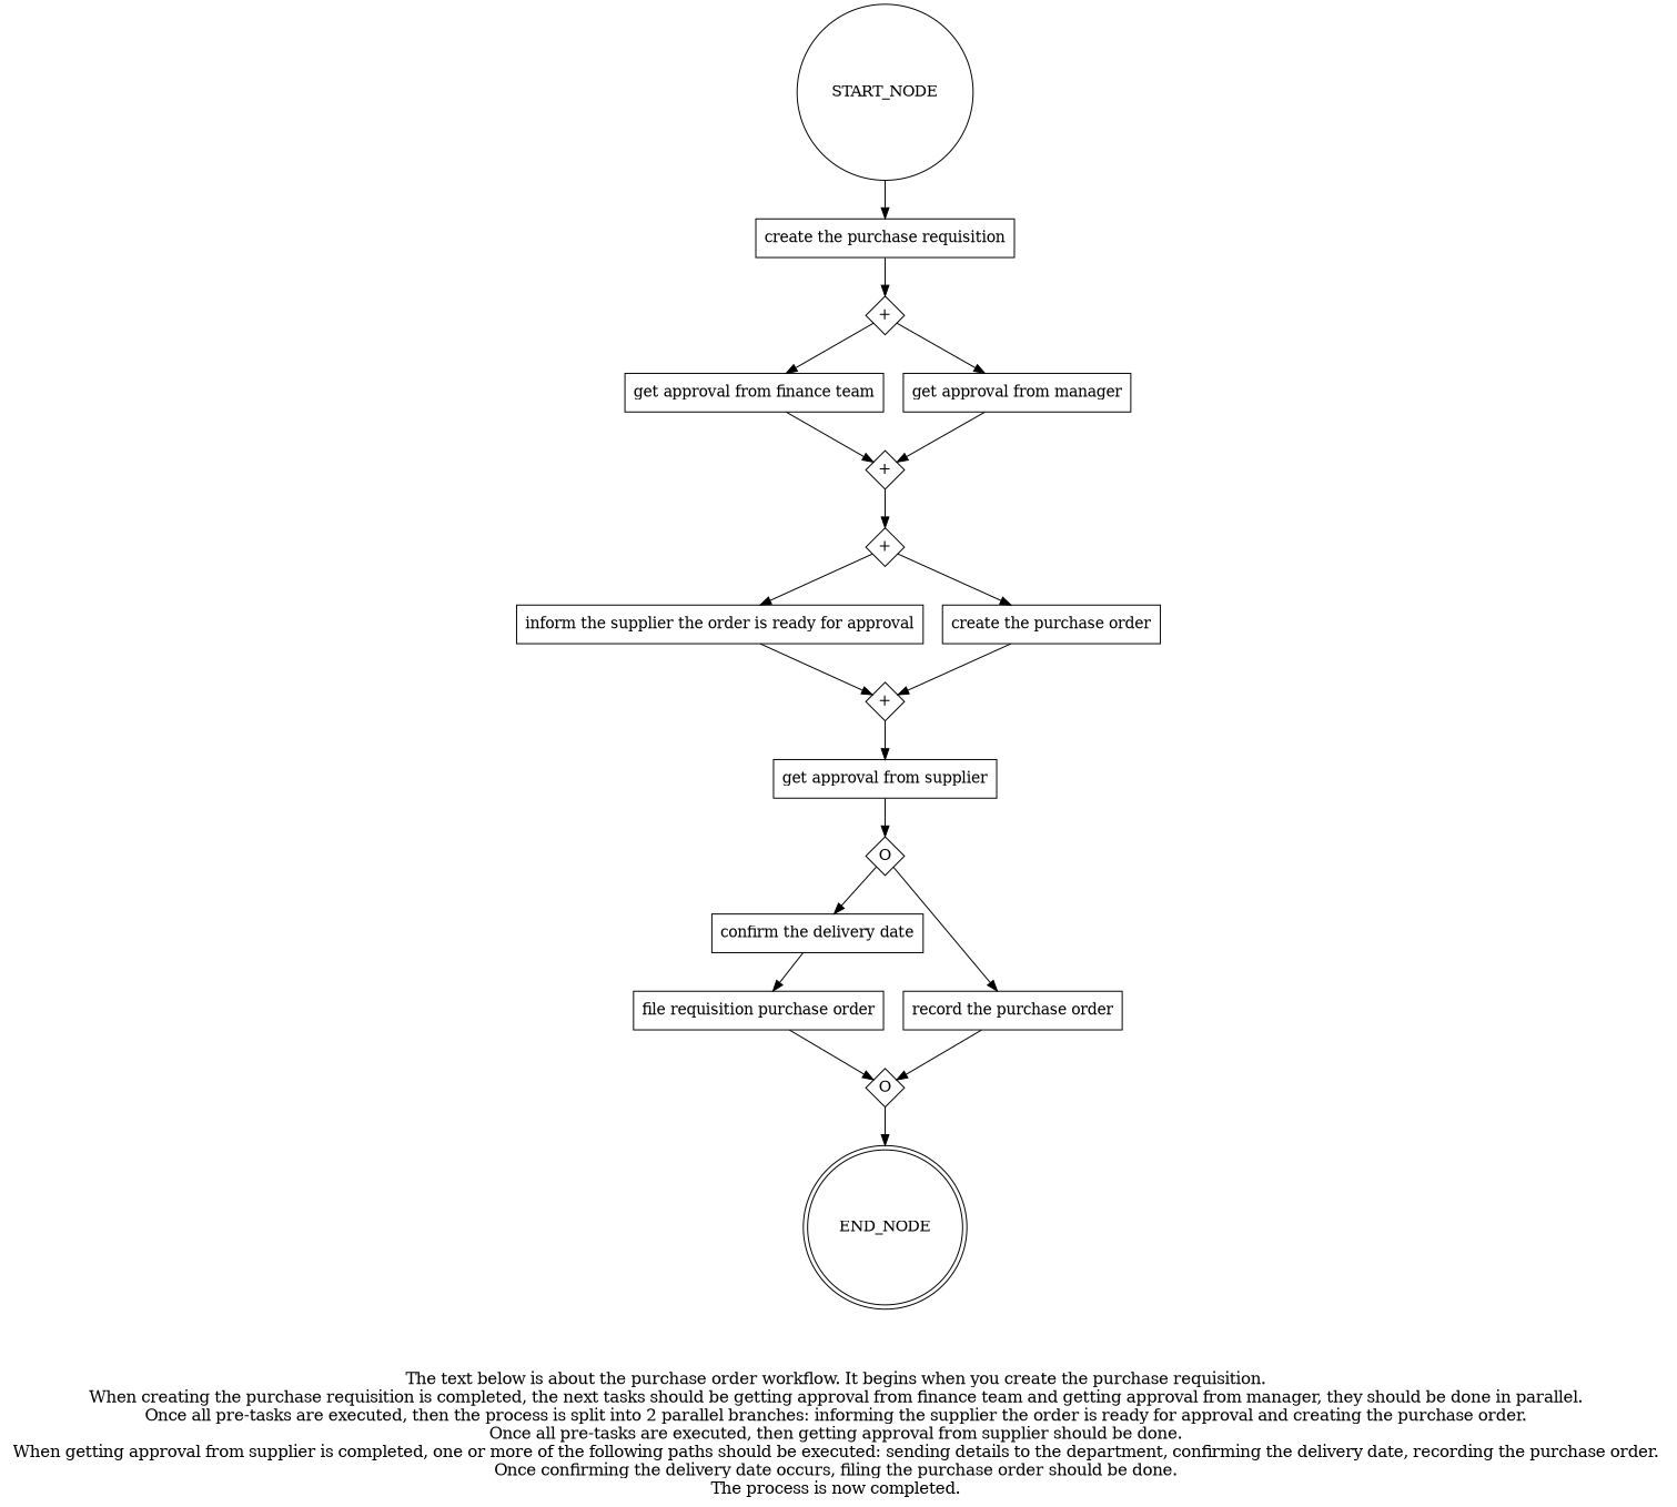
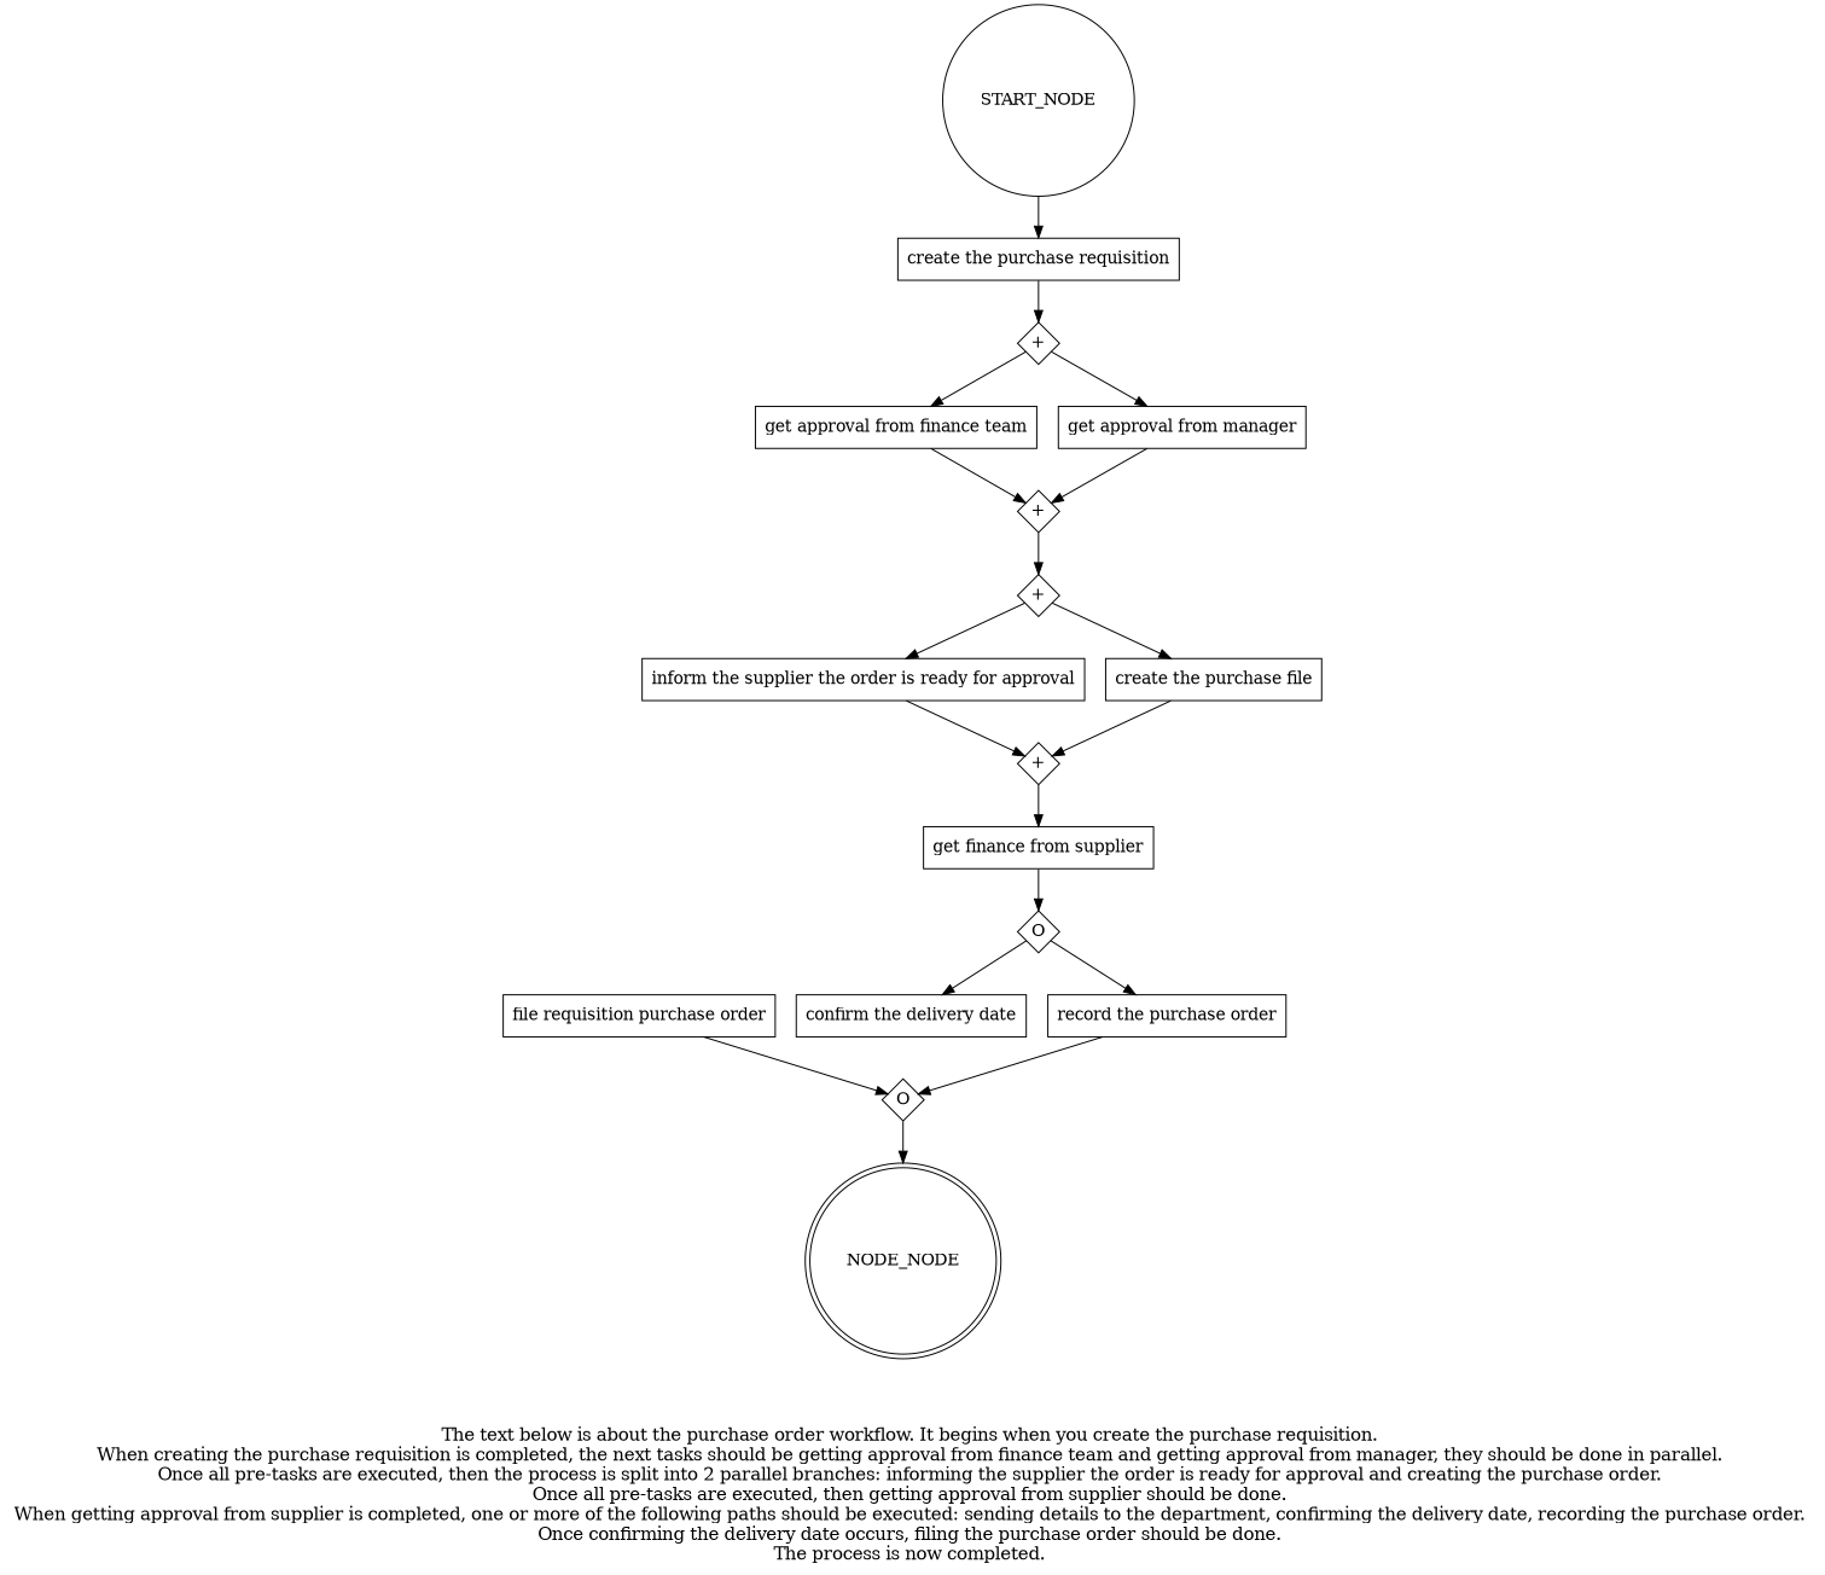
  digraph {
    fontsize=15
    label="\n\n\nThe text below is about the purchase order workflow. It begins when you create the purchase requisition. \nWhen creating the purchase requisition is completed, the next tasks should be getting approval from finance team and getting approval from manager, they should be done in parallel. \nOnce all pre-tasks are executed, then the process is split into 2 parallel branches: informing the supplier the order is ready for approval and creating the purchase order. \nOnce all pre-tasks are executed, then getting approval from supplier should be done. \nWhen getting approval from supplier is completed, one or more of the following paths should be executed: sending details to the department, confirming the delivery date, recording the purchase order. \nOnce confirming the delivery date occurs, filing the purchase order should be done. \nThe process is now completed. \n"
    rankdir=TB
    node [shape=box]
    "create the purchase requisition"
    n2 [fixedsize=true label="+" shape=diamond width=0.5]
    "get approval from finance team"
    "get approval from manager"
    n5 [fixedsize=true label="+" shape=diamond width=0.5]
    n6 [fixedsize=true label="+" shape=diamond width=0.5]
    "inform the supplier the order is ready for approval"
-   "create the purchase order"
+   "create the purchase order" [label="create the purchase file"]
    n9 [fixedsize=true label="+" shape=diamond width=0.5]
-   "get approval from supplier"
+   "get approval from supplier" [label="get finance from supplier"]
    n11 [fixedsize=true label=O shape=diamond width=0.5]
    "confirm the delivery date"
    "record the purchase order"
    n14 [fixedsize=true label=O shape=diamond width=0.5]
    n15 [label="file requisition purchase order"]
-   END_NODE [shape=doublecircle width=0.2]
+   END_NODE [shape=doublecircle width=0.2 label=NODE_NODE]
    START_NODE [shape=circle width=0.3]
    subgraph sub_1 {
      "create the purchase requisition"
      n2
      "get approval from finance team"
      "get approval from manager"
      n5
      n6
      "inform the supplier the order is ready for approval"
      "create the purchase order"
      n9
      "get approval from supplier"
      n11
      "confirm the delivery date"
      "record the purchase order"
      n14
      n15
    }
    "create the purchase requisition" -> n2
    n2 -> "get approval from finance team"
    n2 -> "get approval from manager"
    "get approval from finance team" -> n5
    "get approval from manager" -> n5
    n5 -> n6
    n6 -> "inform the supplier the order is ready for approval"
    n6 -> "create the purchase order"
    "inform the supplier the order is ready for approval" -> n9
    "create the purchase order" -> n9
    n9 -> "get approval from supplier"
    "get approval from supplier" -> n11
    n11 -> "confirm the delivery date"
    n11 -> "record the purchase order"
-   "confirm the delivery date" -> n15
    "record the purchase order" -> n14
    n14 -> END_NODE
    n15 -> n14
    START_NODE -> "create the purchase requisition"
  }
